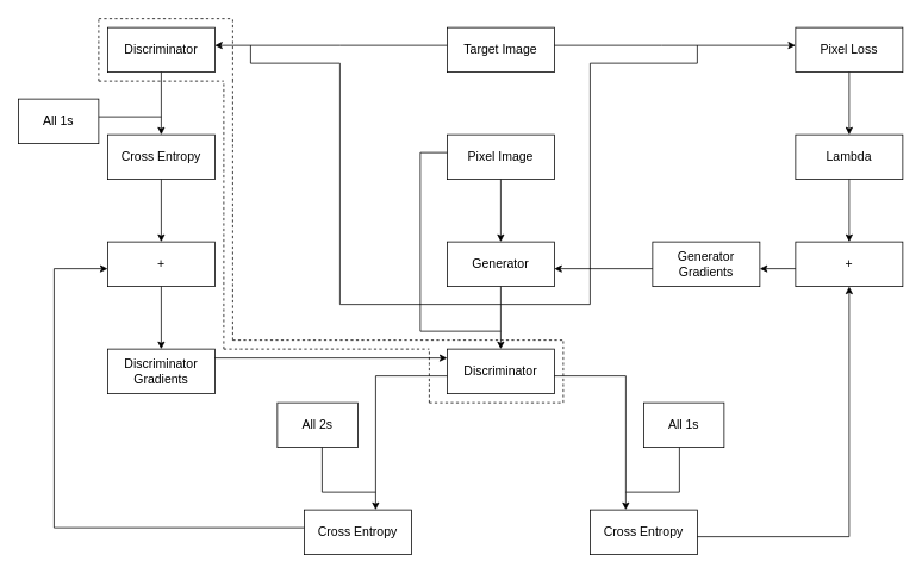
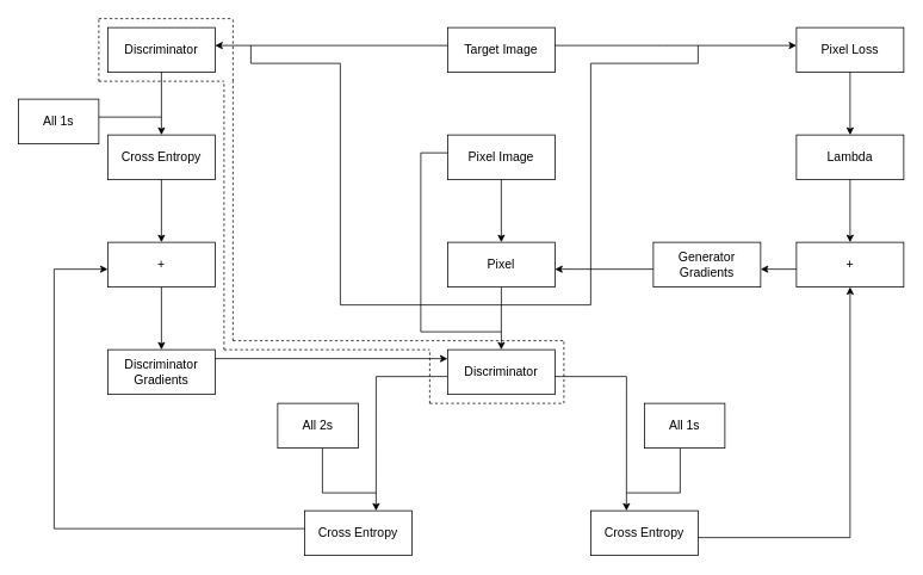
  <mxCell id="0" />
  <mxCell id="1" parent="0" />
  <mxCell id="2" value="" style="rounded=0;whiteSpace=wrap;html=1;fontSize=14;" vertex="1" parent="1"><mxGeometry x="500" y="150" width="120" height="50" as="geometry" /></mxCell>
  <mxCell id="3" value="Pixel Image" style="text;html=1;strokeColor=none;fillColor=none;align=center;verticalAlign=middle;whiteSpace=wrap;rounded=0;fontSize=14;" vertex="1" parent="1"><mxGeometry x="500" y="150" width="120" height="50" as="geometry" /></mxCell>
  <mxCell id="4" value="" style="rounded=0;whiteSpace=wrap;html=1;fontSize=14;" vertex="1" parent="1"><mxGeometry x="500" y="270" width="120" height="50" as="geometry" /></mxCell>
- <mxCell id="5" value="Generator" style="text;html=1;strokeColor=none;fillColor=none;align=center;verticalAlign=middle;whiteSpace=wrap;rounded=0;fontSize=14;" vertex="1" parent="1"><mxGeometry x="500" y="270" width="120" height="50" as="geometry" /></mxCell>
+ <mxCell id="5" value="Pixel" style="text;html=1;strokeColor=none;fillColor=none;align=center;verticalAlign=middle;whiteSpace=wrap;rounded=0;fontSize=14;" vertex="1" parent="1"><mxGeometry x="500" y="270" width="120" height="50" as="geometry" /></mxCell>
  <mxCell id="6" value="" style="rounded=0;whiteSpace=wrap;html=1;fontSize=14;" vertex="1" parent="1"><mxGeometry x="500" y="390" width="120" height="50" as="geometry" /></mxCell>
  <mxCell id="7" value="Discriminator" style="text;html=1;strokeColor=none;fillColor=none;align=center;verticalAlign=middle;whiteSpace=wrap;rounded=0;fontSize=14;" vertex="1" parent="1"><mxGeometry x="500" y="390" width="120" height="50" as="geometry" /></mxCell>
  <mxCell id="8" value="" style="rounded=0;whiteSpace=wrap;html=1;fontSize=14;" vertex="1" parent="1"><mxGeometry x="340" y="570" width="120" height="50" as="geometry" /></mxCell>
  <mxCell id="9" value="Cross Entropy" style="text;html=1;strokeColor=none;fillColor=none;align=center;verticalAlign=middle;whiteSpace=wrap;rounded=0;fontSize=14;" vertex="1" parent="1"><mxGeometry x="340" y="570" width="120" height="50" as="geometry" /></mxCell>
  <mxCell id="10" value="" style="rounded=0;whiteSpace=wrap;html=1;fontSize=14;" vertex="1" parent="1"><mxGeometry x="660" y="570" width="120" height="50" as="geometry" /></mxCell>
  <mxCell id="11" value="Cross Entropy" style="text;html=1;strokeColor=none;fillColor=none;align=center;verticalAlign=middle;whiteSpace=wrap;rounded=0;fontSize=14;" vertex="1" parent="1"><mxGeometry x="660" y="570" width="120" height="50" as="geometry" /></mxCell>
  <mxCell id="12" value="" style="rounded=0;whiteSpace=wrap;html=1;fontSize=14;" vertex="1" parent="1"><mxGeometry x="500" y="30" width="120" height="50" as="geometry" /></mxCell>
  <mxCell id="13" value="Target Image" style="text;html=1;strokeColor=none;fillColor=none;align=center;verticalAlign=middle;whiteSpace=wrap;rounded=0;fontSize=14;" vertex="1" parent="1"><mxGeometry x="500" y="30" width="120" height="50" as="geometry" /></mxCell>
  <mxCell id="14" value="" style="rounded=0;whiteSpace=wrap;html=1;fontSize=14;" vertex="1" parent="1"><mxGeometry x="720" y="450" width="90" height="50" as="geometry" /></mxCell>
  <mxCell id="15" value="All 1s" style="text;html=1;strokeColor=none;fillColor=none;align=center;verticalAlign=middle;whiteSpace=wrap;rounded=0;fontSize=14;" vertex="1" parent="1"><mxGeometry x="720" y="450" width="90" height="50" as="geometry" /></mxCell>
  <mxCell id="16" value="" style="endArrow=classic;html=1;rounded=0;fontSize=14;entryX=0.5;entryY=0;entryDx=0;entryDy=0;" edge="1" parent="1" target="5"><mxGeometry width="50" height="50" relative="1" as="geometry"><mxPoint x="560" y="200" as="sourcePoint" /><mxPoint x="610" y="150" as="targetPoint" /></mxGeometry></mxCell>
  <mxCell id="17" value="" style="endArrow=classic;html=1;rounded=0;fontSize=14;entryX=0.5;entryY=0;entryDx=0;entryDy=0;" edge="1" parent="1" target="7"><mxGeometry width="50" height="50" relative="1" as="geometry"><mxPoint x="560" y="320" as="sourcePoint" /><mxPoint x="610" y="270" as="targetPoint" /></mxGeometry></mxCell>
  <mxCell id="18" value="" style="endArrow=none;html=1;rounded=0;fontSize=14;" edge="1" parent="1"><mxGeometry width="50" height="50" relative="1" as="geometry"><mxPoint x="470" y="170" as="sourcePoint" /><mxPoint x="500" y="170" as="targetPoint" /></mxGeometry></mxCell>
  <mxCell id="19" value="" style="endArrow=none;html=1;rounded=0;fontSize=14;" edge="1" parent="1"><mxGeometry width="50" height="50" relative="1" as="geometry"><mxPoint x="470" y="370" as="sourcePoint" /><mxPoint x="470" y="170" as="targetPoint" /></mxGeometry></mxCell>
  <mxCell id="20" value="" style="endArrow=none;html=1;rounded=0;fontSize=14;" edge="1" parent="1"><mxGeometry width="50" height="50" relative="1" as="geometry"><mxPoint x="470" y="370" as="sourcePoint" /><mxPoint x="560" y="370" as="targetPoint" /></mxGeometry></mxCell>
  <mxCell id="21" value="" style="endArrow=none;html=1;rounded=0;fontSize=14;" edge="1" parent="1"><mxGeometry width="50" height="50" relative="1" as="geometry"><mxPoint x="620" y="420" as="sourcePoint" /><mxPoint x="700" y="420" as="targetPoint" /></mxGeometry></mxCell>
  <mxCell id="22" value="" style="endArrow=classic;html=1;rounded=0;fontSize=14;entryX=0.333;entryY=0;entryDx=0;entryDy=0;entryPerimeter=0;" edge="1" parent="1" target="11"><mxGeometry width="50" height="50" relative="1" as="geometry"><mxPoint x="700" y="420" as="sourcePoint" /><mxPoint x="750" y="370" as="targetPoint" /></mxGeometry></mxCell>
  <mxCell id="23" value="" style="endArrow=none;html=1;rounded=0;fontSize=14;" edge="1" parent="1"><mxGeometry width="50" height="50" relative="1" as="geometry"><mxPoint x="700" y="550" as="sourcePoint" /><mxPoint x="760" y="550" as="targetPoint" /></mxGeometry></mxCell>
  <mxCell id="24" value="" style="endArrow=none;html=1;rounded=0;fontSize=14;" edge="1" parent="1"><mxGeometry width="50" height="50" relative="1" as="geometry"><mxPoint x="760" y="550" as="sourcePoint" /><mxPoint x="760" y="500" as="targetPoint" /></mxGeometry></mxCell>
  <mxCell id="25" value="" style="endArrow=none;html=1;rounded=0;fontSize=14;" edge="1" parent="1"><mxGeometry width="50" height="50" relative="1" as="geometry"><mxPoint x="740" y="50" as="sourcePoint" /><mxPoint x="620" y="50" as="targetPoint" /></mxGeometry></mxCell>
  <mxCell id="26" value="" style="endArrow=none;html=1;rounded=0;fontSize=14;" edge="1" parent="1"><mxGeometry width="50" height="50" relative="1" as="geometry"><mxPoint x="560" y="340" as="sourcePoint" /><mxPoint x="660" y="340" as="targetPoint" /></mxGeometry></mxCell>
  <mxCell id="27" value="" style="endArrow=none;html=1;rounded=0;fontSize=14;" edge="1" parent="1"><mxGeometry width="50" height="50" relative="1" as="geometry"><mxPoint x="660" y="340" as="sourcePoint" /><mxPoint x="660" y="70" as="targetPoint" /></mxGeometry></mxCell>
  <mxCell id="28" value="" style="endArrow=none;html=1;rounded=0;fontSize=14;" edge="1" parent="1"><mxGeometry width="50" height="50" relative="1" as="geometry"><mxPoint x="660" y="70" as="sourcePoint" /><mxPoint x="780" y="70" as="targetPoint" /></mxGeometry></mxCell>
  <mxCell id="29" value="" style="rounded=0;whiteSpace=wrap;html=1;fontSize=14;" vertex="1" parent="1"><mxGeometry x="890" y="30" width="120" height="50" as="geometry" /></mxCell>
  <mxCell id="30" value="Pixel Loss" style="text;html=1;strokeColor=none;fillColor=none;align=center;verticalAlign=middle;whiteSpace=wrap;rounded=0;fontSize=14;" vertex="1" parent="1"><mxGeometry x="890" y="30" width="120" height="50" as="geometry" /></mxCell>
  <mxCell id="31" value="" style="endArrow=classic;html=1;rounded=0;fontSize=14;" edge="1" parent="1"><mxGeometry width="50" height="50" relative="1" as="geometry"><mxPoint x="740" y="50" as="sourcePoint" /><mxPoint x="890" y="50" as="targetPoint" /></mxGeometry></mxCell>
  <mxCell id="32" value="" style="endArrow=none;html=1;rounded=0;fontSize=14;" edge="1" parent="1"><mxGeometry width="50" height="50" relative="1" as="geometry"><mxPoint x="780" y="70" as="sourcePoint" /><mxPoint x="780" y="50" as="targetPoint" /></mxGeometry></mxCell>
  <mxCell id="33" value="" style="rounded=0;whiteSpace=wrap;html=1;fontSize=14;" vertex="1" parent="1"><mxGeometry x="890" y="150" width="120" height="50" as="geometry" /></mxCell>
  <mxCell id="34" value="Lambda" style="text;html=1;strokeColor=none;fillColor=none;align=center;verticalAlign=middle;whiteSpace=wrap;rounded=0;fontSize=14;" vertex="1" parent="1"><mxGeometry x="890" y="150" width="120" height="50" as="geometry" /></mxCell>
  <mxCell id="35" value="" style="endArrow=classic;html=1;rounded=0;fontSize=14;entryX=0.5;entryY=0;entryDx=0;entryDy=0;" edge="1" parent="1" target="34"><mxGeometry width="50" height="50" relative="1" as="geometry"><mxPoint x="950" y="80" as="sourcePoint" /><mxPoint x="1000" y="30" as="targetPoint" /></mxGeometry></mxCell>
  <mxCell id="36" value="" style="rounded=0;whiteSpace=wrap;html=1;fontSize=14;" vertex="1" parent="1"><mxGeometry x="730" y="270" width="120" height="50" as="geometry" /></mxCell>
  <mxCell id="37" value="Generator Gradients" style="text;html=1;strokeColor=none;fillColor=none;align=center;verticalAlign=middle;whiteSpace=wrap;rounded=0;fontSize=14;" vertex="1" parent="1"><mxGeometry x="730" y="270" width="120" height="50" as="geometry" /></mxCell>
  <mxCell id="38" value="" style="endArrow=none;html=1;rounded=0;fontSize=14;" edge="1" parent="1"><mxGeometry width="50" height="50" relative="1" as="geometry"><mxPoint x="780" y="600" as="sourcePoint" /><mxPoint x="950" y="600" as="targetPoint" /></mxGeometry></mxCell>
  <mxCell id="39" value="" style="rounded=0;whiteSpace=wrap;html=1;fontSize=14;" vertex="1" parent="1"><mxGeometry x="890" y="270" width="120" height="50" as="geometry" /></mxCell>
  <mxCell id="40" value="+" style="text;html=1;strokeColor=none;fillColor=none;align=center;verticalAlign=middle;whiteSpace=wrap;rounded=0;fontSize=14;" vertex="1" parent="1"><mxGeometry x="890" y="270" width="120" height="50" as="geometry" /></mxCell>
  <mxCell id="41" value="" style="endArrow=classic;html=1;rounded=0;fontSize=14;entryX=0.5;entryY=1;entryDx=0;entryDy=0;" edge="1" parent="1" target="40"><mxGeometry width="50" height="50" relative="1" as="geometry"><mxPoint x="950" y="600" as="sourcePoint" /><mxPoint x="1010" y="550" as="targetPoint" /></mxGeometry></mxCell>
  <mxCell id="42" value="" style="endArrow=classic;html=1;rounded=0;fontSize=14;entryX=0.5;entryY=0;entryDx=0;entryDy=0;" edge="1" parent="1" target="40"><mxGeometry width="50" height="50" relative="1" as="geometry"><mxPoint x="950" y="200" as="sourcePoint" /><mxPoint x="1000" y="150" as="targetPoint" /></mxGeometry></mxCell>
  <mxCell id="43" value="" style="endArrow=classic;html=1;rounded=0;fontSize=14;" edge="1" parent="1"><mxGeometry width="50" height="50" relative="1" as="geometry"><mxPoint x="890" y="300" as="sourcePoint" /><mxPoint x="850" y="300" as="targetPoint" /></mxGeometry></mxCell>
  <mxCell id="44" value="" style="endArrow=classic;html=1;rounded=0;fontSize=14;" edge="1" parent="1"><mxGeometry width="50" height="50" relative="1" as="geometry"><mxPoint x="730" y="300" as="sourcePoint" /><mxPoint x="620" y="300" as="targetPoint" /></mxGeometry></mxCell>
  <mxCell id="45" value="" style="endArrow=none;html=1;rounded=0;fontSize=14;" edge="1" parent="1"><mxGeometry width="50" height="50" relative="1" as="geometry"><mxPoint x="420" y="420" as="sourcePoint" /><mxPoint x="500" y="420" as="targetPoint" /></mxGeometry></mxCell>
  <mxCell id="46" value="" style="endArrow=classic;html=1;rounded=0;fontSize=14;entryX=0.333;entryY=0;entryDx=0;entryDy=0;entryPerimeter=0;" edge="1" parent="1"><mxGeometry width="50" height="50" relative="1" as="geometry"><mxPoint x="420.04" y="420" as="sourcePoint" /><mxPoint x="420" y="570" as="targetPoint" /></mxGeometry></mxCell>
  <mxCell id="47" value="" style="rounded=0;whiteSpace=wrap;html=1;fontSize=14;" vertex="1" parent="1"><mxGeometry x="310" y="450" width="90" height="50" as="geometry" /></mxCell>
  <mxCell id="48" value="All 2s" style="text;html=1;strokeColor=none;fillColor=none;align=center;verticalAlign=middle;whiteSpace=wrap;rounded=0;fontSize=14;" vertex="1" parent="1"><mxGeometry x="310" y="450" width="90" height="50" as="geometry" /></mxCell>
  <mxCell id="49" value="" style="endArrow=none;html=1;rounded=0;fontSize=14;" edge="1" parent="1"><mxGeometry width="50" height="50" relative="1" as="geometry"><mxPoint x="360" y="550" as="sourcePoint" /><mxPoint x="360" y="500" as="targetPoint" /></mxGeometry></mxCell>
  <mxCell id="50" value="" style="endArrow=none;html=1;rounded=0;fontSize=14;" edge="1" parent="1"><mxGeometry width="50" height="50" relative="1" as="geometry"><mxPoint x="360" y="550" as="sourcePoint" /><mxPoint x="420" y="550" as="targetPoint" /></mxGeometry></mxCell>
  <mxCell id="51" value="" style="rounded=0;whiteSpace=wrap;html=1;fontSize=14;" vertex="1" parent="1"><mxGeometry x="120" y="30" width="120" height="50" as="geometry" /></mxCell>
  <mxCell id="52" value="Discriminator" style="text;html=1;strokeColor=none;fillColor=none;align=center;verticalAlign=middle;whiteSpace=wrap;rounded=0;fontSize=14;" vertex="1" parent="1"><mxGeometry x="120" y="30" width="120" height="50" as="geometry" /></mxCell>
  <mxCell id="53" value="" style="rounded=0;whiteSpace=wrap;html=1;fontSize=14;" vertex="1" parent="1"><mxGeometry x="120" y="150" width="120" height="50" as="geometry" /></mxCell>
  <mxCell id="54" value="Cross Entropy" style="text;html=1;strokeColor=none;fillColor=none;align=center;verticalAlign=middle;whiteSpace=wrap;rounded=0;fontSize=14;" vertex="1" parent="1"><mxGeometry x="120" y="150" width="120" height="50" as="geometry" /></mxCell>
  <mxCell id="55" value="" style="endArrow=classic;html=1;rounded=0;fontSize=14;entryX=0.5;entryY=0;entryDx=0;entryDy=0;" edge="1" parent="1" target="54"><mxGeometry width="50" height="50" relative="1" as="geometry"><mxPoint x="180" y="80" as="sourcePoint" /><mxPoint x="230" y="30" as="targetPoint" /></mxGeometry></mxCell>
  <mxCell id="56" value="" style="endArrow=none;html=1;rounded=0;fontSize=14;" edge="1" parent="1"><mxGeometry width="50" height="50" relative="1" as="geometry"><mxPoint x="380" y="340" as="sourcePoint" /><mxPoint x="560" y="340" as="targetPoint" /></mxGeometry></mxCell>
  <mxCell id="57" value="" style="endArrow=none;html=1;rounded=0;fontSize=14;" edge="1" parent="1"><mxGeometry width="50" height="50" relative="1" as="geometry"><mxPoint x="380" y="340" as="sourcePoint" /><mxPoint x="380" y="70" as="targetPoint" /></mxGeometry></mxCell>
  <mxCell id="58" value="" style="endArrow=none;html=1;rounded=0;fontSize=14;" edge="1" parent="1"><mxGeometry width="50" height="50" relative="1" as="geometry"><mxPoint x="280" y="70" as="sourcePoint" /><mxPoint x="380" y="70" as="targetPoint" /></mxGeometry></mxCell>
  <mxCell id="59" value="" style="endArrow=none;html=1;rounded=0;fontSize=14;" edge="1" parent="1"><mxGeometry width="50" height="50" relative="1" as="geometry"><mxPoint x="280" y="70" as="sourcePoint" /><mxPoint x="280" y="50" as="targetPoint" /></mxGeometry></mxCell>
  <mxCell id="60" value="" style="endArrow=none;html=1;rounded=0;fontSize=14;" edge="1" parent="1"><mxGeometry width="50" height="50" relative="1" as="geometry"><mxPoint x="500" y="50" as="sourcePoint" /><mxPoint x="380" y="50" as="targetPoint" /></mxGeometry></mxCell>
  <mxCell id="61" value="" style="endArrow=classic;html=1;rounded=0;fontSize=14;" edge="1" parent="1"><mxGeometry width="50" height="50" relative="1" as="geometry"><mxPoint x="380" y="50" as="sourcePoint" /><mxPoint x="240" y="50" as="targetPoint" /></mxGeometry></mxCell>
  <mxCell id="62" value="" style="rounded=0;whiteSpace=wrap;html=1;fontSize=14;" vertex="1" parent="1"><mxGeometry x="20" y="110" width="90" height="50" as="geometry" /></mxCell>
  <mxCell id="63" value="All 1s" style="text;html=1;strokeColor=none;fillColor=none;align=center;verticalAlign=middle;whiteSpace=wrap;rounded=0;fontSize=14;" vertex="1" parent="1"><mxGeometry x="20" y="110" width="90" height="50" as="geometry" /></mxCell>
  <mxCell id="64" value="" style="endArrow=none;html=1;rounded=0;fontSize=14;" edge="1" parent="1"><mxGeometry width="50" height="50" relative="1" as="geometry"><mxPoint x="110" y="130" as="sourcePoint" /><mxPoint x="180" y="130" as="targetPoint" /></mxGeometry></mxCell>
  <mxCell id="65" value="" style="rounded=0;whiteSpace=wrap;html=1;fontSize=14;" vertex="1" parent="1"><mxGeometry x="120" y="270" width="120" height="50" as="geometry" /></mxCell>
  <mxCell id="66" value="+" style="text;html=1;strokeColor=none;fillColor=none;align=center;verticalAlign=middle;whiteSpace=wrap;rounded=0;fontSize=14;" vertex="1" parent="1"><mxGeometry x="120" y="270" width="120" height="50" as="geometry" /></mxCell>
  <mxCell id="67" value="" style="rounded=0;whiteSpace=wrap;html=1;fontSize=14;" vertex="1" parent="1"><mxGeometry x="120" y="390" width="120" height="50" as="geometry" /></mxCell>
  <mxCell id="68" value="Discriminator Gradients" style="text;html=1;strokeColor=none;fillColor=none;align=center;verticalAlign=middle;whiteSpace=wrap;rounded=0;fontSize=14;" vertex="1" parent="1"><mxGeometry x="120" y="390" width="120" height="50" as="geometry" /></mxCell>
  <mxCell id="69" value="" style="endArrow=classic;html=1;rounded=0;fontSize=14;entryX=0.5;entryY=0;entryDx=0;entryDy=0;" edge="1" parent="1" target="66"><mxGeometry width="50" height="50" relative="1" as="geometry"><mxPoint x="180" y="200" as="sourcePoint" /><mxPoint x="230" y="150" as="targetPoint" /></mxGeometry></mxCell>
  <mxCell id="70" value="" style="endArrow=none;html=1;rounded=0;fontSize=14;" edge="1" parent="1"><mxGeometry width="50" height="50" relative="1" as="geometry"><mxPoint x="60" y="590" as="sourcePoint" /><mxPoint x="340" y="590" as="targetPoint" /></mxGeometry></mxCell>
  <mxCell id="71" value="" style="endArrow=none;html=1;rounded=0;fontSize=14;" edge="1" parent="1"><mxGeometry width="50" height="50" relative="1" as="geometry"><mxPoint x="60" y="590" as="sourcePoint" /><mxPoint x="60" y="300" as="targetPoint" /></mxGeometry></mxCell>
  <mxCell id="72" value="" style="endArrow=classic;html=1;rounded=0;fontSize=14;" edge="1" parent="1"><mxGeometry width="50" height="50" relative="1" as="geometry"><mxPoint x="60" y="300" as="sourcePoint" /><mxPoint x="120" y="300" as="targetPoint" /></mxGeometry></mxCell>
  <mxCell id="73" value="" style="endArrow=classic;html=1;rounded=0;fontSize=14;entryX=0.5;entryY=0;entryDx=0;entryDy=0;" edge="1" parent="1" target="68"><mxGeometry width="50" height="50" relative="1" as="geometry"><mxPoint x="180" y="320" as="sourcePoint" /><mxPoint x="230" y="270" as="targetPoint" /></mxGeometry></mxCell>
  <mxCell id="74" value="" style="endArrow=classic;html=1;rounded=0;fontSize=14;" edge="1" parent="1"><mxGeometry width="50" height="50" relative="1" as="geometry"><mxPoint x="240" y="400" as="sourcePoint" /><mxPoint x="500" y="400" as="targetPoint" /></mxGeometry></mxCell>
  <mxCell id="75" value="" style="endArrow=none;dashed=1;html=1;rounded=0;fontSize=14;" edge="1" parent="1"><mxGeometry width="50" height="50" relative="1" as="geometry"><mxPoint x="110" y="90" as="sourcePoint" /><mxPoint x="110" y="20" as="targetPoint" /></mxGeometry></mxCell>
  <mxCell id="76" value="" style="endArrow=none;dashed=1;html=1;rounded=0;fontSize=14;" edge="1" parent="1"><mxGeometry width="50" height="50" relative="1" as="geometry"><mxPoint x="110" y="20" as="sourcePoint" /><mxPoint x="260" y="20" as="targetPoint" /></mxGeometry></mxCell>
  <mxCell id="77" value="" style="endArrow=none;dashed=1;html=1;rounded=0;fontSize=14;" edge="1" parent="1"><mxGeometry width="50" height="50" relative="1" as="geometry"><mxPoint x="260" y="90" as="sourcePoint" /><mxPoint x="260" y="20" as="targetPoint" /></mxGeometry></mxCell>
  <mxCell id="78" value="" style="endArrow=none;dashed=1;html=1;rounded=0;fontSize=14;" edge="1" parent="1"><mxGeometry width="50" height="50" relative="1" as="geometry"><mxPoint x="110" y="90" as="sourcePoint" /><mxPoint x="250" y="90" as="targetPoint" /></mxGeometry></mxCell>
  <mxCell id="79" value="" style="endArrow=none;dashed=1;html=1;rounded=0;fontSize=14;" edge="1" parent="1"><mxGeometry width="50" height="50" relative="1" as="geometry"><mxPoint x="260" y="380" as="sourcePoint" /><mxPoint x="260" y="90" as="targetPoint" /></mxGeometry></mxCell>
  <mxCell id="80" value="" style="endArrow=none;dashed=1;html=1;rounded=0;fontSize=14;" edge="1" parent="1"><mxGeometry width="50" height="50" relative="1" as="geometry"><mxPoint x="250" y="390" as="sourcePoint" /><mxPoint x="250" y="90" as="targetPoint" /></mxGeometry></mxCell>
  <mxCell id="81" value="" style="endArrow=none;dashed=1;html=1;rounded=0;fontSize=14;" edge="1" parent="1"><mxGeometry width="50" height="50" relative="1" as="geometry"><mxPoint x="260" y="380" as="sourcePoint" /><mxPoint x="630" y="380" as="targetPoint" /></mxGeometry></mxCell>
  <mxCell id="82" value="" style="endArrow=none;dashed=1;html=1;rounded=0;fontSize=14;" edge="1" parent="1"><mxGeometry width="50" height="50" relative="1" as="geometry"><mxPoint x="630" y="450" as="sourcePoint" /><mxPoint x="630" y="380" as="targetPoint" /></mxGeometry></mxCell>
  <mxCell id="83" value="" style="endArrow=none;dashed=1;html=1;rounded=0;fontSize=14;" edge="1" parent="1"><mxGeometry width="50" height="50" relative="1" as="geometry"><mxPoint x="480" y="450" as="sourcePoint" /><mxPoint x="630" y="450" as="targetPoint" /></mxGeometry></mxCell>
  <mxCell id="84" value="" style="endArrow=none;dashed=1;html=1;rounded=0;fontSize=14;" edge="1" parent="1"><mxGeometry width="50" height="50" relative="1" as="geometry"><mxPoint x="480" y="450" as="sourcePoint" /><mxPoint x="480" y="390" as="targetPoint" /></mxGeometry></mxCell>
  <mxCell id="85" value="" style="endArrow=none;dashed=1;html=1;rounded=0;fontSize=14;" edge="1" parent="1"><mxGeometry width="50" height="50" relative="1" as="geometry"><mxPoint x="250" y="390" as="sourcePoint" /><mxPoint x="480" y="390" as="targetPoint" /></mxGeometry></mxCell>
